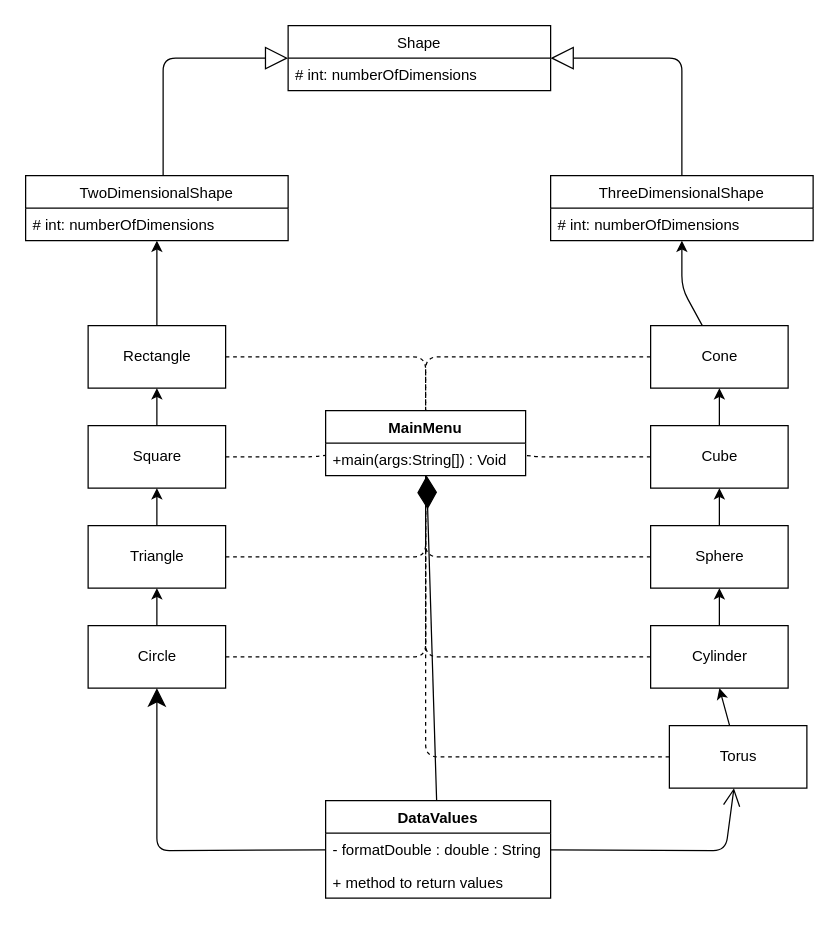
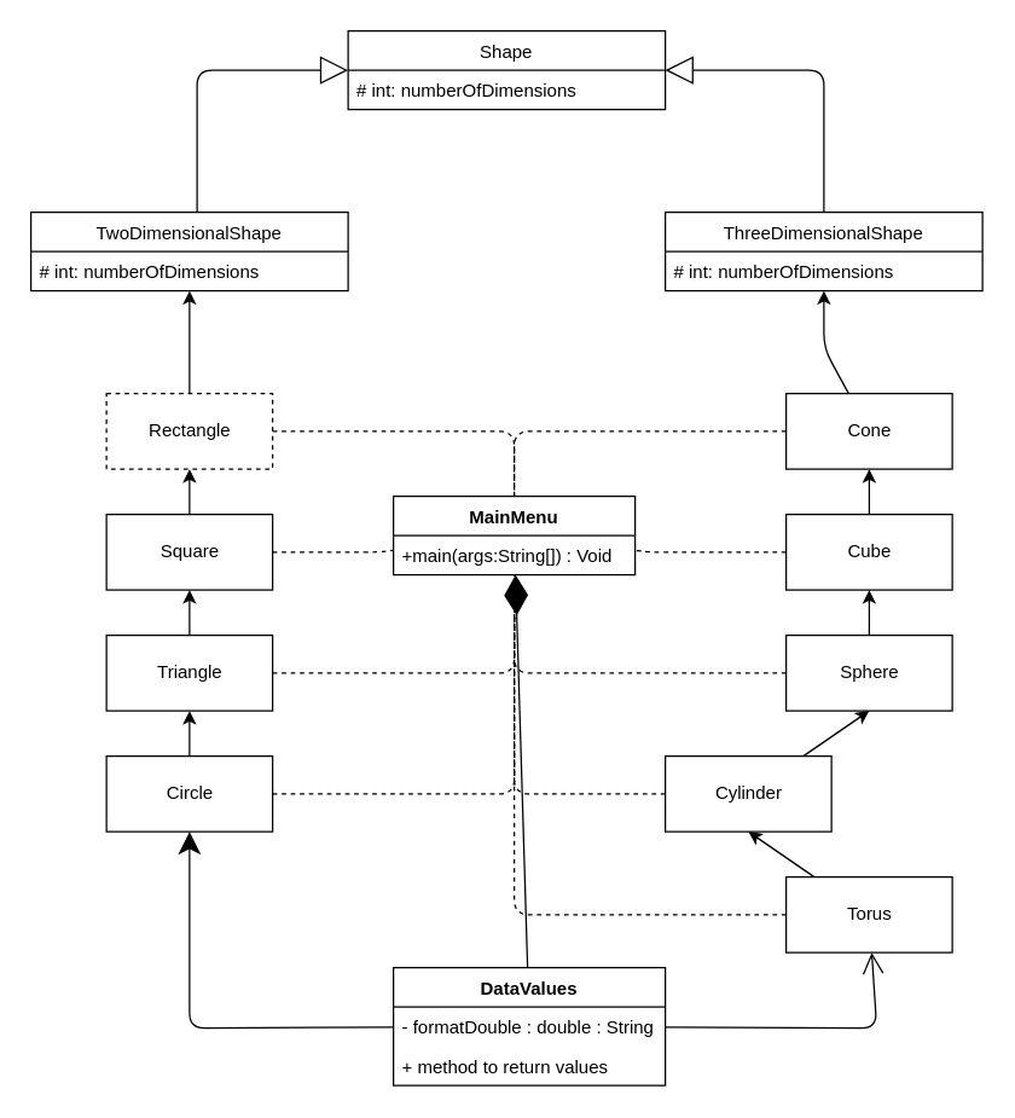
  <mxCell id="0" />
  <mxCell id="1" parent="0" />
  <mxCell id="2" value="Shape" style="swimlane;fontStyle=0;childLayout=stackLayout;horizontal=1;startSize=26;fillColor=none;horizontalStack=0;resizeParent=1;resizeParentMax=0;resizeLast=0;collapsible=1;marginBottom=0;" parent="1" vertex="1"><mxGeometry x="230" y="20" width="210" height="52" as="geometry" /></mxCell>
  <mxCell id="3" value="# int: numberOfDimensions" style="text;strokeColor=none;fillColor=none;align=left;verticalAlign=top;spacingLeft=4;spacingRight=4;overflow=hidden;rotatable=0;points=[[0,0.5],[1,0.5]];portConstraint=eastwest;" parent="2" vertex="1"><mxGeometry y="26" width="210" height="26" as="geometry" /></mxCell>
  <mxCell id="4" style="edgeStyle=none;html=1;" parent="1" source="6" target="32" edge="1"><mxGeometry relative="1" as="geometry" /></mxCell>
  <mxCell id="5" style="edgeStyle=none;html=1;dashed=1;endArrow=none;endFill=0;" parent="1" source="6" target="7" edge="1"><mxGeometry relative="1" as="geometry"><Array as="points"><mxPoint x="340" y="525" /></Array></mxGeometry></mxCell>
  <mxCell id="6" value="Circle" style="html=1;" parent="1" vertex="1"><mxGeometry x="70" y="500" width="110" height="50" as="geometry" /></mxCell>
  <mxCell id="7" value="MainMenu" style="swimlane;fontStyle=1;align=center;verticalAlign=top;childLayout=stackLayout;horizontal=1;startSize=26;horizontalStack=0;resizeParent=1;resizeParentMax=0;resizeLast=0;collapsible=1;marginBottom=0;" parent="1" vertex="1"><mxGeometry x="260" y="328" width="160" height="52" as="geometry" /></mxCell>
  <mxCell id="8" value="+main(args:String[]) : Void" style="text;strokeColor=none;fillColor=none;align=left;verticalAlign=top;spacingLeft=4;spacingRight=4;overflow=hidden;rotatable=0;points=[[0,0.5],[1,0.5]];portConstraint=eastwest;" vertex="1" parent="7"><mxGeometry y="26" width="160" height="26" as="geometry" /></mxCell>
  <mxCell id="9" style="edgeStyle=none;html=1;" parent="1" source="11" target="33" edge="1"><mxGeometry relative="1" as="geometry"><Array as="points"><mxPoint x="545" y="230" /></Array></mxGeometry></mxCell>
  <mxCell id="10" style="edgeStyle=none;html=1;dashed=1;endArrow=none;endFill=0;" parent="1" source="11" target="7" edge="1"><mxGeometry relative="1" as="geometry"><Array as="points"><mxPoint x="340" y="285" /></Array></mxGeometry></mxCell>
  <mxCell id="11" value="Cone" style="html=1;" parent="1" vertex="1"><mxGeometry x="520" y="260" width="110" height="50" as="geometry" /></mxCell>
  <mxCell id="12" style="edgeStyle=none;html=1;entryX=0.5;entryY=1;entryDx=0;entryDy=0;" parent="1" source="14" target="11" edge="1"><mxGeometry relative="1" as="geometry" /></mxCell>
  <mxCell id="13" style="edgeStyle=none;html=1;dashed=1;endArrow=none;endFill=0;" parent="1" source="14" target="7" edge="1"><mxGeometry relative="1" as="geometry"><mxPoint x="420" y="365" as="targetPoint" /><Array as="points"><mxPoint x="430" y="365" /></Array></mxGeometry></mxCell>
  <mxCell id="14" value="Cube" style="html=1;" parent="1" vertex="1"><mxGeometry x="520" y="340" width="110" height="50" as="geometry" /></mxCell>
  <mxCell id="15" style="edgeStyle=none;html=1;entryX=0.5;entryY=1;entryDx=0;entryDy=0;" parent="1" source="17" target="23" edge="1"><mxGeometry relative="1" as="geometry" /></mxCell>
  <mxCell id="16" style="edgeStyle=none;html=1;dashed=1;endArrow=none;endFill=0;" parent="1" source="17" target="7" edge="1"><mxGeometry relative="1" as="geometry"><Array as="points"><mxPoint x="340" y="525" /></Array></mxGeometry></mxCell>
- <mxCell id="17" value="Cylinder" style="html=1;" parent="1" vertex="1"><mxGeometry x="520" y="500" width="110" height="50" as="geometry" /></mxCell>
+ <mxCell id="17" value="Cylinder" style="html=1;" parent="1" vertex="1"><mxGeometry x="440" y="500" width="110" height="50" as="geometry" /></mxCell>
  <mxCell id="18" style="edgeStyle=none;html=1;exitX=0.5;exitY=0;exitDx=0;exitDy=0;" parent="1" source="20" target="35" edge="1"><mxGeometry relative="1" as="geometry" /></mxCell>
  <mxCell id="19" style="html=1;dashed=1;endArrow=none;endFill=0;" parent="1" source="20" target="7" edge="1"><mxGeometry relative="1" as="geometry"><mxPoint x="350" y="285" as="targetPoint" /><Array as="points"><mxPoint x="340" y="285" /></Array></mxGeometry></mxCell>
- <mxCell id="20" value="Rectangle" style="html=1;" parent="1" vertex="1"><mxGeometry x="70" y="260" width="110" height="50" as="geometry" /></mxCell>
+ <mxCell id="20" value="Rectangle" style="html=1;dashed=1;" parent="1" vertex="1"><mxGeometry x="70" y="260" width="110" height="50" as="geometry" /></mxCell>
  <mxCell id="21" style="edgeStyle=none;html=1;entryX=0.5;entryY=1;entryDx=0;entryDy=0;" parent="1" source="23" target="14" edge="1"><mxGeometry relative="1" as="geometry" /></mxCell>
  <mxCell id="22" style="edgeStyle=none;html=1;exitX=0;exitY=0.5;exitDx=0;exitDy=0;dashed=1;endArrow=none;endFill=0;" parent="1" source="23" target="7" edge="1"><mxGeometry relative="1" as="geometry"><mxPoint x="410" y="445" as="targetPoint" /><Array as="points"><mxPoint x="340" y="445" /></Array></mxGeometry></mxCell>
  <mxCell id="23" value="Sphere" style="html=1;" parent="1" vertex="1"><mxGeometry x="520" y="420" width="110" height="50" as="geometry" /></mxCell>
  <mxCell id="24" style="edgeStyle=none;html=1;" parent="1" source="26" target="20" edge="1"><mxGeometry relative="1" as="geometry" /></mxCell>
  <mxCell id="25" style="edgeStyle=none;html=1;dashed=1;endArrow=none;endFill=0;" parent="1" source="26" target="7" edge="1"><mxGeometry relative="1" as="geometry"><mxPoint x="280" y="365" as="targetPoint" /><Array as="points"><mxPoint x="250" y="365" /></Array></mxGeometry></mxCell>
  <mxCell id="26" value="Square" style="html=1;" parent="1" vertex="1"><mxGeometry x="70" y="340" width="110" height="50" as="geometry" /></mxCell>
  <mxCell id="27" style="edgeStyle=none;html=1;entryX=0.5;entryY=1;entryDx=0;entryDy=0;" parent="1" source="29" target="17" edge="1"><mxGeometry relative="1" as="geometry" /></mxCell>
  <mxCell id="28" style="edgeStyle=none;html=1;dashed=1;endArrow=none;endFill=0;" parent="1" source="29" target="7" edge="1"><mxGeometry relative="1" as="geometry"><Array as="points"><mxPoint x="340" y="605" /></Array></mxGeometry></mxCell>
- <mxCell id="29" value="Torus" style="html=1;" parent="1" vertex="1"><mxGeometry x="535" y="580" width="110" height="50" as="geometry" /></mxCell>
+ <mxCell id="29" value="Torus" style="html=1;" parent="1" vertex="1"><mxGeometry x="520" y="580" width="110" height="50" as="geometry" /></mxCell>
  <mxCell id="30" style="edgeStyle=none;html=1;exitX=0.5;exitY=0;exitDx=0;exitDy=0;entryX=0.5;entryY=1;entryDx=0;entryDy=0;" parent="1" source="32" target="26" edge="1"><mxGeometry relative="1" as="geometry" /></mxCell>
  <mxCell id="31" style="edgeStyle=none;html=1;dashed=1;endArrow=none;endFill=0;" parent="1" source="32" target="7" edge="1"><mxGeometry relative="1" as="geometry"><mxPoint x="300" y="445" as="targetPoint" /><Array as="points"><mxPoint x="340" y="445" /></Array></mxGeometry></mxCell>
  <mxCell id="32" value="Triangle" style="html=1;" parent="1" vertex="1"><mxGeometry x="70" y="420" width="110" height="50" as="geometry" /></mxCell>
  <mxCell id="33" value="ThreeDimensionalShape" style="swimlane;fontStyle=0;childLayout=stackLayout;horizontal=1;startSize=26;fillColor=none;horizontalStack=0;resizeParent=1;resizeParentMax=0;resizeLast=0;collapsible=1;marginBottom=0;" parent="1" vertex="1"><mxGeometry x="440" y="140" width="210" height="52" as="geometry" /></mxCell>
  <mxCell id="34" value="# int: numberOfDimensions" style="text;strokeColor=none;fillColor=none;align=left;verticalAlign=top;spacingLeft=4;spacingRight=4;overflow=hidden;rotatable=0;points=[[0,0.5],[1,0.5]];portConstraint=eastwest;" parent="33" vertex="1"><mxGeometry y="26" width="210" height="26" as="geometry" /></mxCell>
  <mxCell id="35" value="TwoDimensionalShape" style="swimlane;fontStyle=0;childLayout=stackLayout;horizontal=1;startSize=26;fillColor=none;horizontalStack=0;resizeParent=1;resizeParentMax=0;resizeLast=0;collapsible=1;marginBottom=0;" parent="1" vertex="1"><mxGeometry x="20" y="140" width="210" height="52" as="geometry" /></mxCell>
  <mxCell id="36" value="# int: numberOfDimensions" style="text;strokeColor=none;fillColor=none;align=left;verticalAlign=top;spacingLeft=4;spacingRight=4;overflow=hidden;rotatable=0;points=[[0,0.5],[1,0.5]];portConstraint=eastwest;" parent="35" vertex="1"><mxGeometry y="26" width="210" height="26" as="geometry" /></mxCell>
  <mxCell id="37" value="" style="endArrow=block;endSize=16;endFill=0;html=1;" parent="1" edge="1"><mxGeometry width="160" relative="1" as="geometry"><mxPoint x="130" y="140" as="sourcePoint" /><mxPoint x="230" y="46" as="targetPoint" /><Array as="points"><mxPoint x="130" y="46" /></Array></mxGeometry></mxCell>
  <mxCell id="38" value="" style="endArrow=block;endSize=16;endFill=0;html=1;entryX=1;entryY=0.5;entryDx=0;entryDy=0;" parent="1" source="33" target="2" edge="1"><mxGeometry width="160" relative="1" as="geometry"><mxPoint x="550" y="80" as="sourcePoint" /><mxPoint x="545" y="46" as="targetPoint" /><Array as="points"><mxPoint x="545" y="46" /></Array></mxGeometry></mxCell>
  <mxCell id="39" value="DataValues" style="swimlane;fontStyle=1;align=center;verticalAlign=top;childLayout=stackLayout;horizontal=1;startSize=26;horizontalStack=0;resizeParent=1;resizeParentMax=0;resizeLast=0;collapsible=1;marginBottom=0;" vertex="1" parent="1"><mxGeometry x="260" y="640" width="180" height="78" as="geometry" /></mxCell>
  <mxCell id="40" value="- formatDouble : double : String" style="text;strokeColor=none;fillColor=none;align=left;verticalAlign=top;spacingLeft=4;spacingRight=4;overflow=hidden;rotatable=0;points=[[0,0.5],[1,0.5]];portConstraint=eastwest;" vertex="1" parent="39"><mxGeometry y="26" width="180" height="26" as="geometry" /></mxCell>
  <mxCell id="41" value="+ method to return values" style="text;strokeColor=none;fillColor=none;align=left;verticalAlign=top;spacingLeft=4;spacingRight=4;overflow=hidden;rotatable=0;points=[[0,0.5],[1,0.5]];portConstraint=eastwest;" vertex="1" parent="39"><mxGeometry y="52" width="180" height="26" as="geometry" /></mxCell>
  <mxCell id="42" value="" style="endArrow=classic;endFill=1;endSize=12;html=1;" edge="1" parent="1" source="39" target="6"><mxGeometry width="160" relative="1" as="geometry"><mxPoint x="100" y="790" as="sourcePoint" /><mxPoint x="260" y="790" as="targetPoint" /><Array as="points"><mxPoint x="125" y="680" /></Array></mxGeometry></mxCell>
  <mxCell id="43" value="" style="endArrow=open;endFill=1;endSize=12;html=1;" edge="1" parent="1" source="39" target="29"><mxGeometry width="160" relative="1" as="geometry"><mxPoint x="440" y="690" as="sourcePoint" /><mxPoint x="600" y="690" as="targetPoint" /><Array as="points"><mxPoint x="580" y="680" /></Array></mxGeometry></mxCell>
  <mxCell id="44" value="" style="endArrow=diamondThin;endFill=1;endSize=24;html=1;" edge="1" parent="1" source="39" target="7"><mxGeometry width="160" relative="1" as="geometry"><mxPoint x="270" y="560" as="sourcePoint" /><mxPoint x="430" y="560" as="targetPoint" /></mxGeometry></mxCell>
